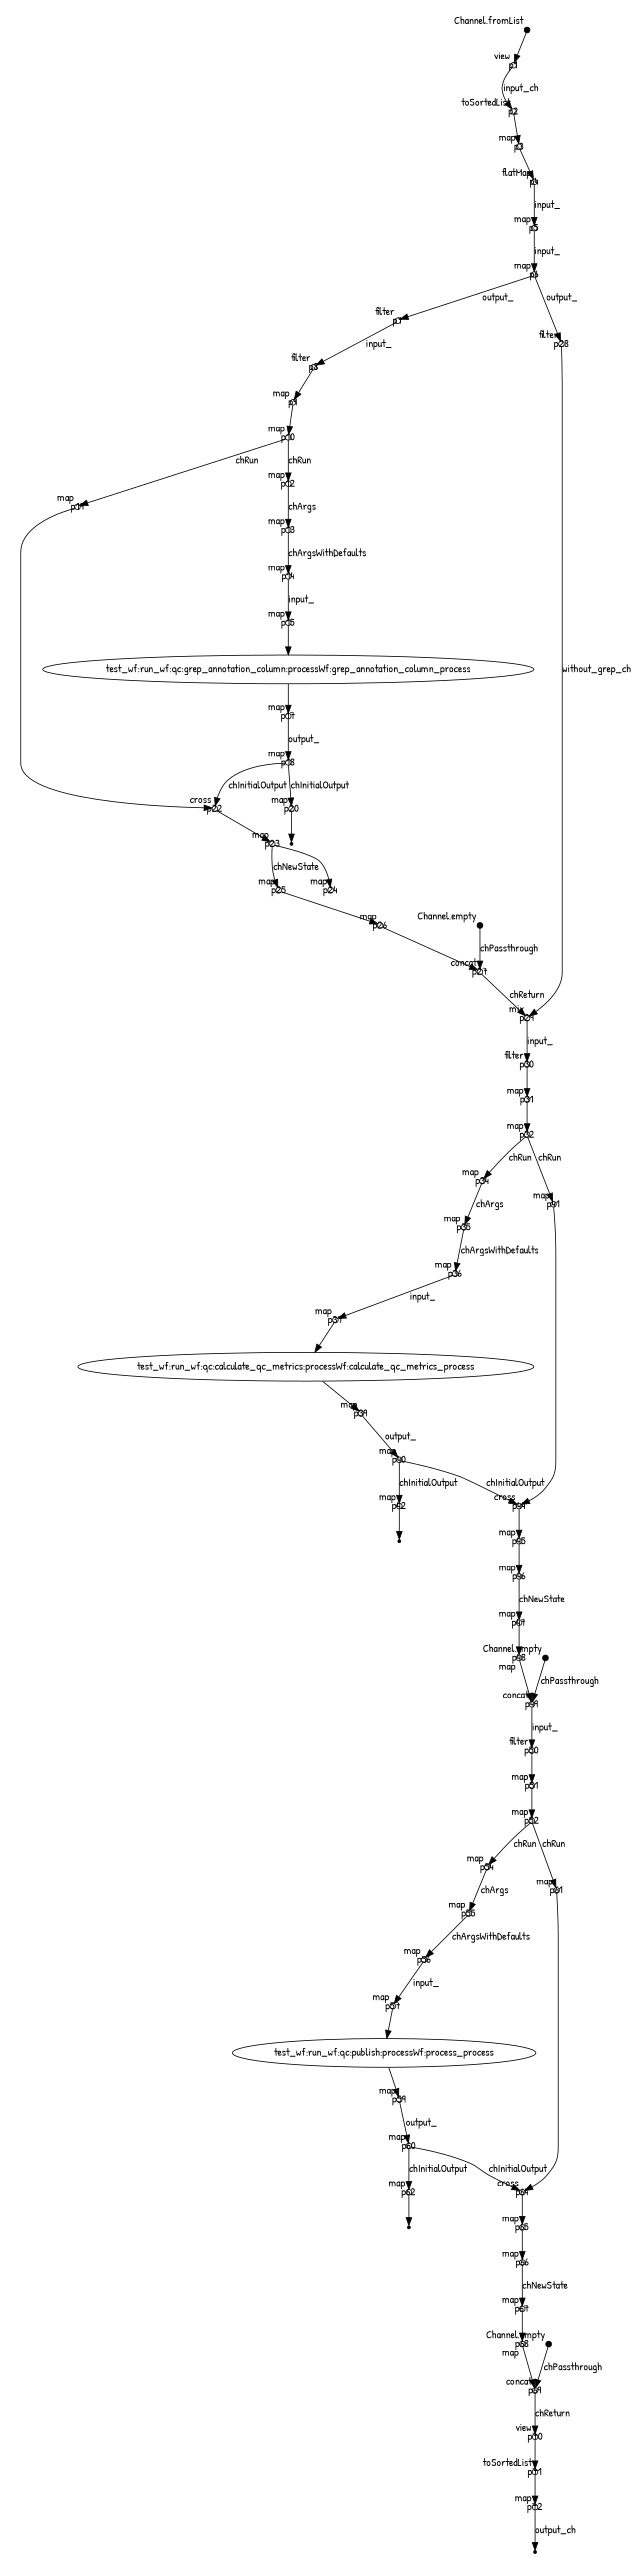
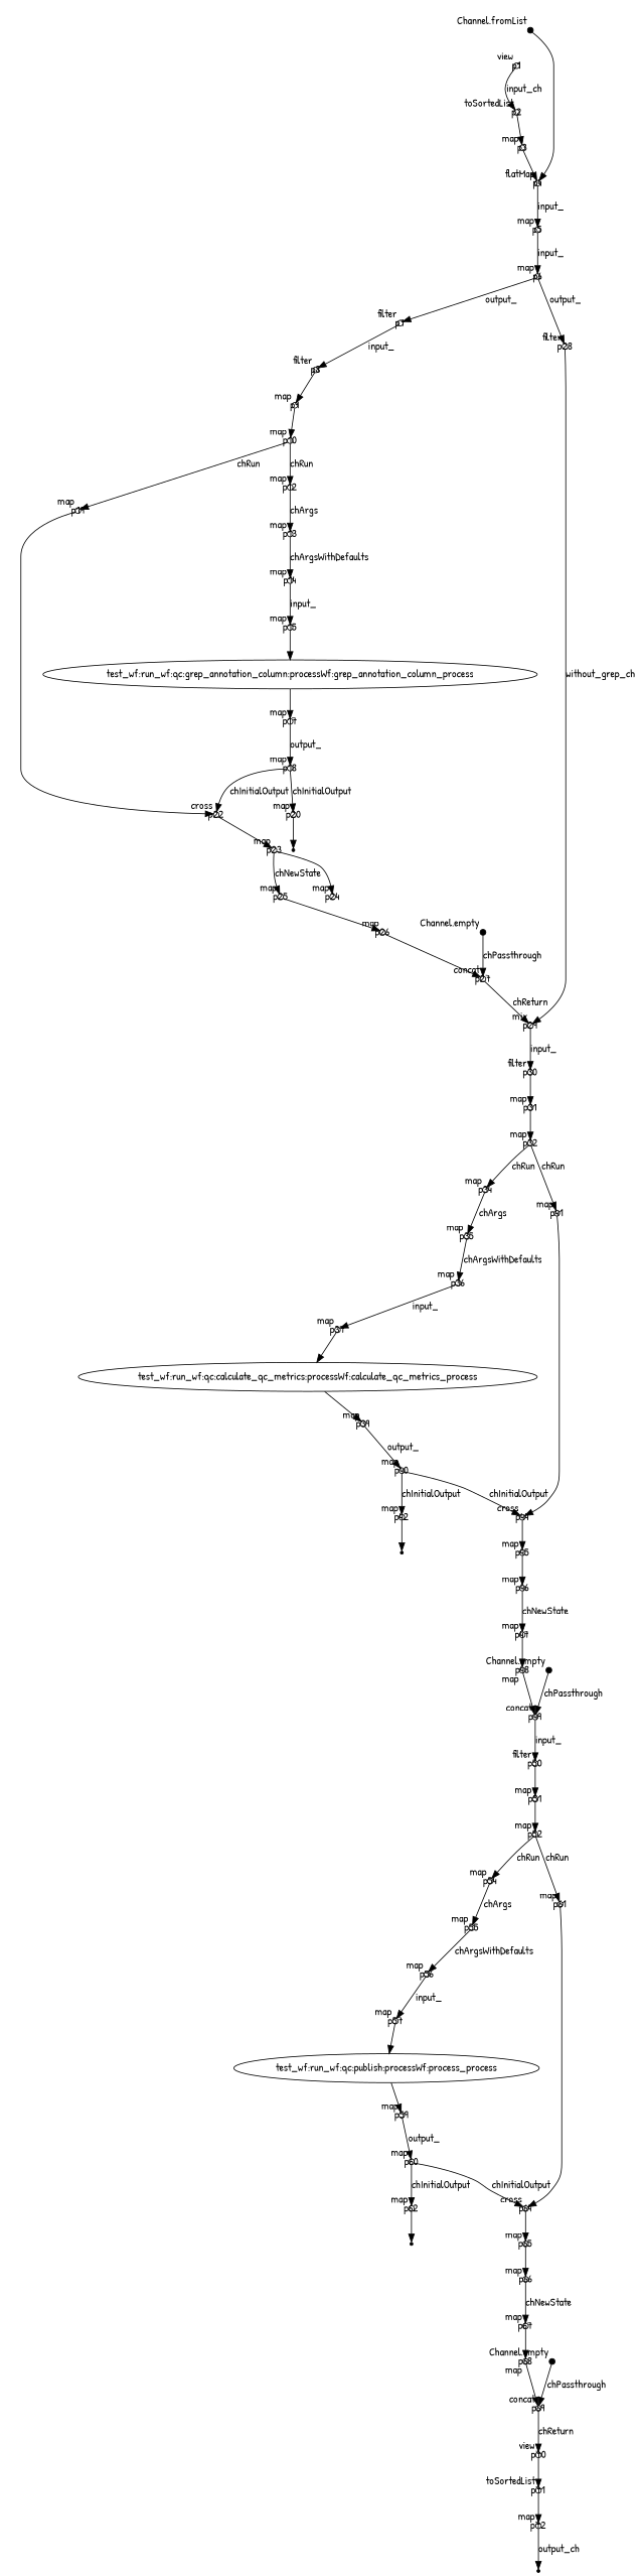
  digraph {
    fontname="Patrick Hand"
    node [fixedsize=true fontname="Patrick Hand" shape=circle xlabel=map]
    edge [fontname="Patrick Hand"]
    p0 [shape=point width=0.1 xlabel="Channel.fromList"]
    p1 [width=0.1 xlabel=view]
    p2 [width=0.1 xlabel=toSortedList]
    p3 [width=0.1]
    p4 [width=0.1 xlabel=flatMap]
    p5 [width=0.1]
    p6 [width=0.1]
    p7 [width=0.1 xlabel=filter]
    p28 [width=0.1 xlabel=filter]
    p8 [width=0.1 xlabel=filter]
    p29 [width=0.1 xlabel=mix]
    p9 [width=0.1]
    p10 [width=0.1]
    p12 [width=0.1]
    p19 [width=0.1]
    p13 [width=0.1]
    p22 [width=0.1 xlabel=cross]
    p14 [width=0.1]
    p11 [shape=point width=0.1 xlabel="Channel.empty"]
    p27 [width=0.1 xlabel=concat]
    p30 [width=0.1 xlabel=filter]
    p15 [width=0.1]
    n23 [label="test_wf:run_wf:qc:grep_annotation_column:processWf:grep_annotation_column_process" fixedsize="" shape="" xlabel=""]
    p17 [width=0.1]
    p18 [width=0.1]
    p20 [width=0.1]
    p21 [shape=point fixedsize="" xlabel=""]
    p23 [width=0.1]
    p24 [width=0.1]
    p25 [width=0.1]
    p26 [width=0.1]
    p31 [width=0.1]
    p32 [width=0.1]
    p34 [width=0.1]
    p41 [width=0.1]
    p35 [width=0.1]
    p44 [width=0.1 xlabel=cross]
    p36 [width=0.1]
    p33 [shape=point width=0.1 xlabel="Channel.empty"]
    p49 [width=0.1 xlabel=concat]
    p50 [width=0.1 xlabel=filter]
    p51 [width=0.1]
    p37 [width=0.1]
    n44 [label="test_wf:run_wf:qc:calculate_qc_metrics:processWf:calculate_qc_metrics_process" fixedsize="" shape="" xlabel=""]
    p39 [width=0.1]
    p40 [width=0.1]
    p42 [width=0.1]
    p43 [shape=point fixedsize="" xlabel=""]
    p45 [width=0.1]
    p46 [width=0.1]
    p47 [width=0.1]
    p48 [width=0.1]
    p52 [width=0.1]
    p54 [width=0.1]
    p61 [width=0.1]
    p55 [width=0.1]
    p64 [width=0.1 xlabel=cross]
    p56 [width=0.1]
    p53 [shape=point width=0.1 xlabel="Channel.empty"]
    p69 [width=0.1 xlabel=concat]
    p70 [width=0.1 xlabel=view]
    p71 [width=0.1 xlabel=toSortedList]
    p57 [width=0.1]
    n64 [label="test_wf:run_wf:qc:publish:processWf:process_process" fixedsize="" shape="" xlabel=""]
    p59 [width=0.1]
    p60 [width=0.1]
    p62 [width=0.1]
    p63 [shape=point fixedsize="" xlabel=""]
    p65 [width=0.1]
    p66 [width=0.1]
    p67 [width=0.1]
    p68 [width=0.1]
    p72 [width=0.1]
    p73 [shape=point fixedsize="" xlabel=""]
-   p0 -> p1
+   p0 -> p4
    p1 -> p2 [label=input_ch]
    p2 -> p3
    p3 -> p4
    p4 -> p5 [label=input_]
    p5 -> p6 [label=input_]
    p6 -> p7 [label=output_]
    p6 -> p28 [label=output_]
    p7 -> p8 [label=input_]
    p28 -> p29 [label=without_grep_ch]
    p8 -> p9
    p29 -> p30 [label=input_]
    p9 -> p10
    p10 -> p12 [label=chRun]
    p10 -> p19 [label=chRun]
    p12 -> p13 [label=chArgs]
    p19 -> p22
    p13 -> p14 [label=chArgsWithDefaults]
    p22 -> p23
    p14 -> p15 [label=input_]
    p11 -> p27 [label=chPassthrough]
    p27 -> p29 [label=chReturn]
    p30 -> p31
    p15 -> n23
    n23 -> p17
    p17 -> p18 [label=output_]
    p18 -> p22 [label=chInitialOutput]
    p18 -> p20 [label=chInitialOutput]
    p20 -> p21
    p23 -> p24
    p23 -> p25 [label=chNewState]
    p25 -> p26
    p26 -> p27
    p31 -> p32
    p32 -> p34 [label=chRun]
    p32 -> p41 [label=chRun]
    p34 -> p35 [label=chArgs]
    p41 -> p44
    p35 -> p36 [label=chArgsWithDefaults]
    p44 -> p45
    p36 -> p37 [label=input_]
    p33 -> p49 [label=chPassthrough]
    p49 -> p50 [label=input_]
    p50 -> p51
    p51 -> p52
    p37 -> n44
    n44 -> p39
    p39 -> p40 [label=output_]
    p40 -> p44 [label=chInitialOutput]
    p40 -> p42 [label=chInitialOutput]
    p42 -> p43
    p45 -> p46
    p46 -> p47 [label=chNewState]
    p47 -> p48
    p48 -> p49
    p52 -> p54 [label=chRun]
    p52 -> p61 [label=chRun]
    p54 -> p55 [label=chArgs]
    p61 -> p64
    p55 -> p56 [label=chArgsWithDefaults]
    p64 -> p65
    p56 -> p57 [label=input_]
    p53 -> p69 [label=chPassthrough]
    p69 -> p70 [label=chReturn]
    p70 -> p71
    p71 -> p72
    p57 -> n64
    n64 -> p59
    p59 -> p60 [label=output_]
    p60 -> p64 [label=chInitialOutput]
    p60 -> p62 [label=chInitialOutput]
    p62 -> p63
    p65 -> p66
    p66 -> p67 [label=chNewState]
    p67 -> p68
    p68 -> p69
    p72 -> p73 [label=output_ch]
  }
